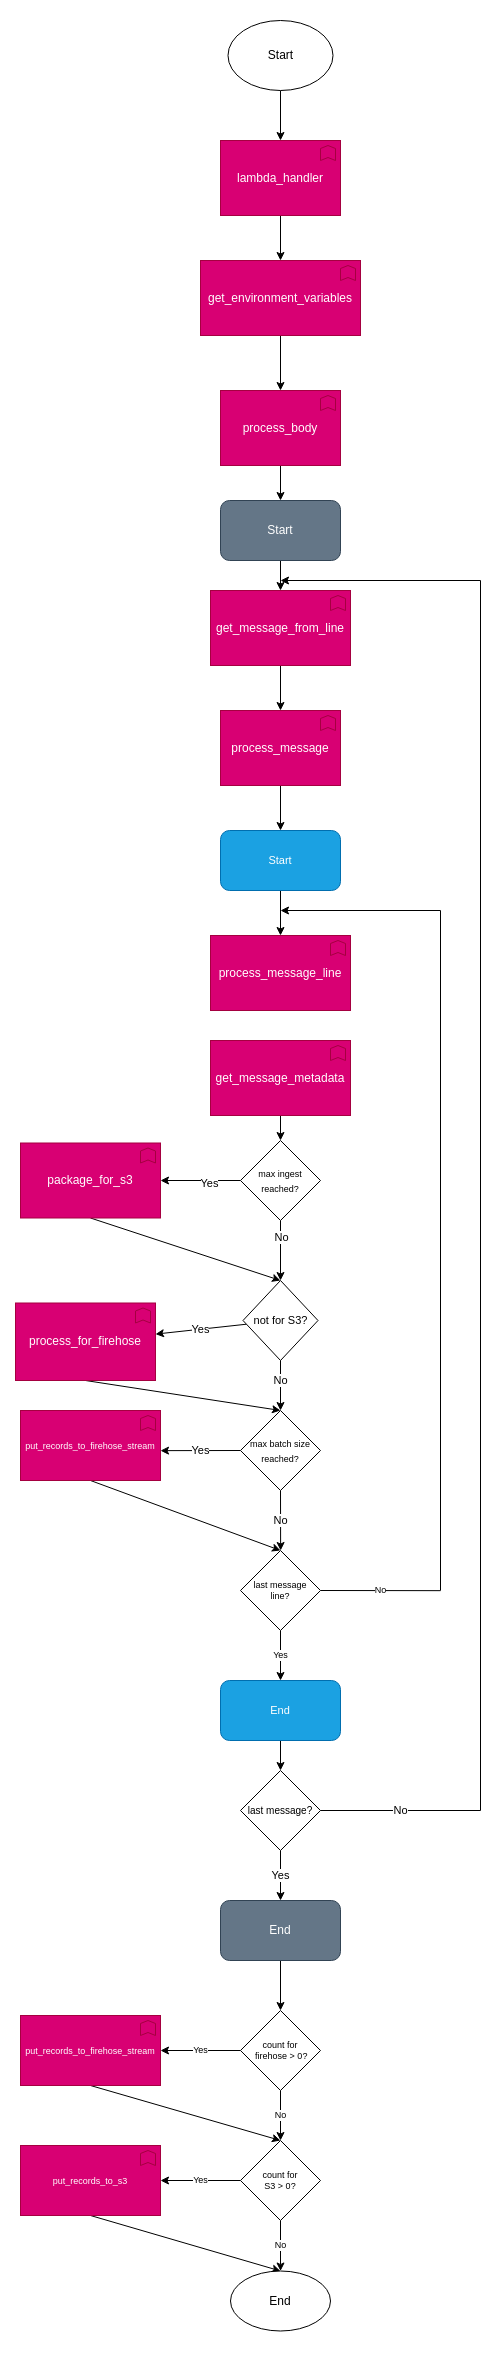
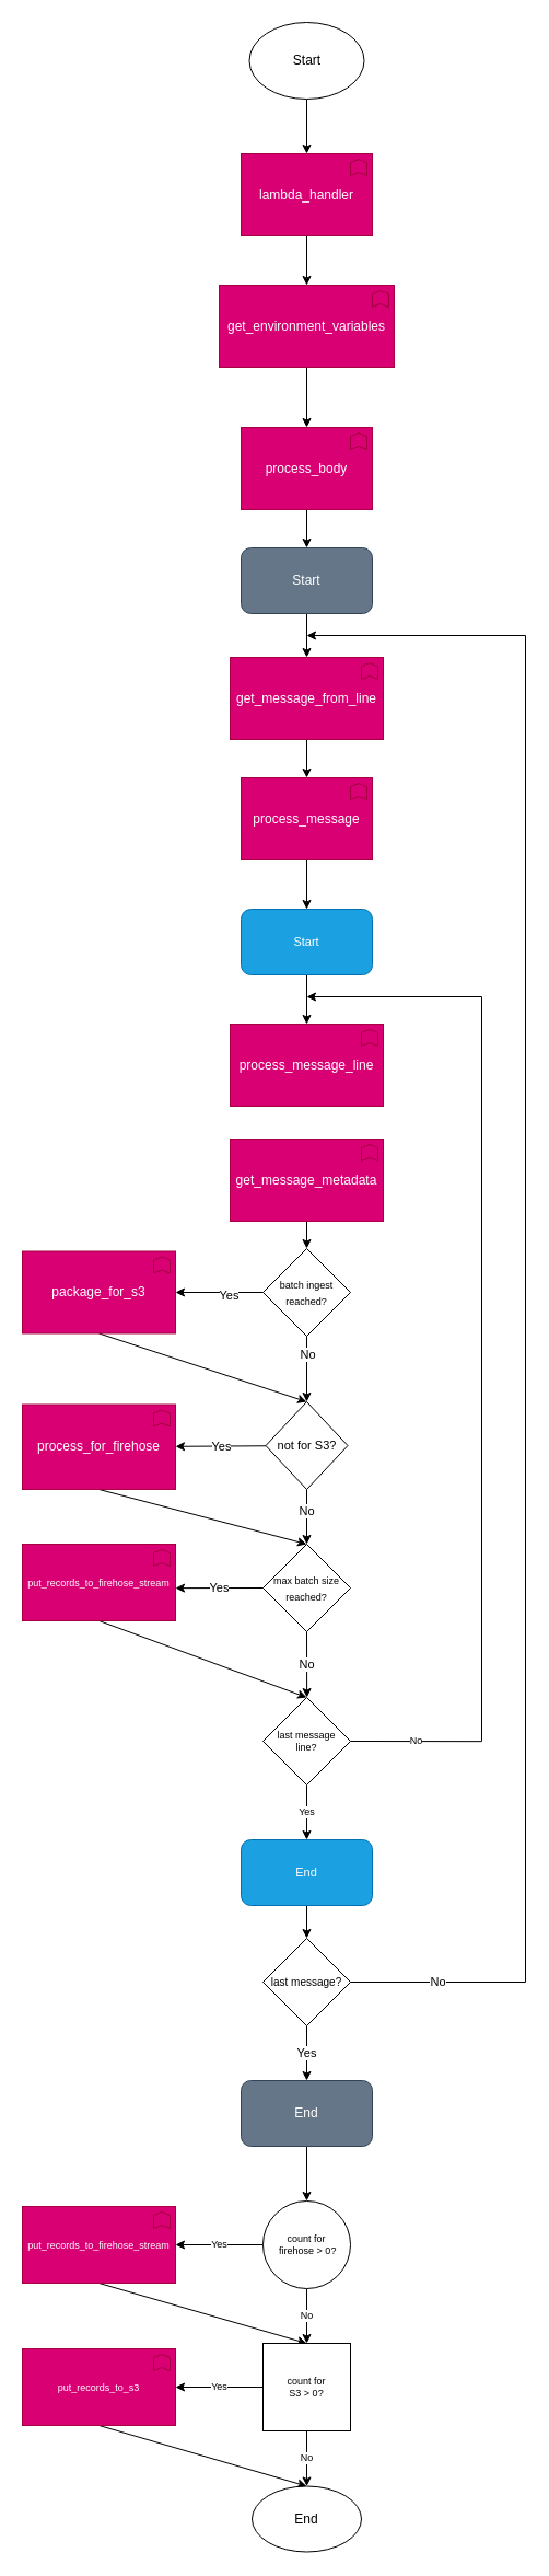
  <mxCell id="0" />
  <mxCell id="1" parent="0" />
  <mxCell id="2" value="" style="edgeStyle=none;html=1;fontColor=#FFFFFF;" parent="1" target="4" edge="1"><mxGeometry relative="1" as="geometry"><mxPoint x="280" y="90" as="sourcePoint" /></mxGeometry></mxCell>
  <mxCell id="3" value="" style="edgeStyle=none;html=1;fontColor=#FFFFFF;startArrow=none;startFill=0;" parent="1" source="4" target="8" edge="1"><mxGeometry relative="1" as="geometry" /></mxCell>
  <mxCell id="4" value="lambda_handler" style="html=1;outlineConnect=0;whiteSpace=wrap;fillColor=#d80073;shape=mxgraph.archimate.application;appType=function;strokeColor=#A50040;fontColor=#ffffff;" parent="1" vertex="1"><mxGeometry x="220" y="140" width="120" height="75" as="geometry" /></mxCell>
  <mxCell id="5" value="" style="edgeStyle=none;html=1;fontSize=11;fontColor=#FFFFFF;startArrow=none;startFill=0;endArrow=classic;endFill=1;" parent="1" source="6" target="32" edge="1"><mxGeometry relative="1" as="geometry" /></mxCell>
  <mxCell id="6" value="process_body" style="html=1;outlineConnect=0;whiteSpace=wrap;fillColor=#d80073;shape=mxgraph.archimate.application;appType=function;strokeColor=#A50040;fontColor=#ffffff;" parent="1" vertex="1"><mxGeometry x="220" y="390" width="120" height="75" as="geometry" /></mxCell>
  <mxCell id="7" value="" style="edgeStyle=none;html=1;fontColor=#FFFFFF;startArrow=none;startFill=0;" parent="1" source="8" target="6" edge="1"><mxGeometry relative="1" as="geometry" /></mxCell>
  <mxCell id="8" value="get_environment_variables" style="html=1;outlineConnect=0;whiteSpace=wrap;fillColor=#d80073;shape=mxgraph.archimate.application;appType=function;strokeColor=#A50040;fontColor=#ffffff;" parent="1" vertex="1"><mxGeometry x="200" y="260" width="160" height="75" as="geometry" /></mxCell>
  <mxCell id="9" value="" style="edgeStyle=none;html=1;fontSize=11;fontColor=#FFFFFF;startArrow=none;startFill=0;endArrow=classic;endFill=1;" parent="1" source="10" target="12" edge="1"><mxGeometry relative="1" as="geometry" /></mxCell>
- <mxCell id="10" value="get_message_from_line" style="html=1;outlineConnect=0;whiteSpace=wrap;fillColor=#d80073;shape=mxgraph.archimate.application;appType=function;strokeColor=#A50040;fontColor=#ffffff;" parent="1" vertex="1"><mxGeometry x="210" y="590" width="140" height="75" as="geometry" /></mxCell>
+ <mxCell id="10" value="get_message_from_line" style="html=1;outlineConnect=0;whiteSpace=wrap;fillColor=#d80073;shape=mxgraph.archimate.application;appType=function;strokeColor=#A50040;fontColor=#ffffff;" parent="1" vertex="1"><mxGeometry x="210" y="600" width="140" height="75" as="geometry" /></mxCell>
  <mxCell id="11" value="" style="edgeStyle=none;html=1;fontSize=11;fontColor=#FFFFFF;startArrow=none;startFill=0;endArrow=classic;endFill=1;" parent="1" source="12" target="34" edge="1"><mxGeometry relative="1" as="geometry" /></mxCell>
  <mxCell id="12" value="process_message" style="html=1;outlineConnect=0;whiteSpace=wrap;fillColor=#d80073;shape=mxgraph.archimate.application;appType=function;strokeColor=#A50040;fontColor=#ffffff;" parent="1" vertex="1"><mxGeometry x="220" y="710" width="120" height="75" as="geometry" /></mxCell>
  <mxCell id="13" value="process_message_line" style="html=1;outlineConnect=0;whiteSpace=wrap;fillColor=#d80073;shape=mxgraph.archimate.application;appType=function;strokeColor=#A50040;fontColor=#ffffff;" parent="1" vertex="1"><mxGeometry x="210" y="935" width="140" height="75" as="geometry" /></mxCell>
  <mxCell id="14" value="" style="edgeStyle=none;html=1;fontColor=#000000;startArrow=none;startFill=0;labelBackgroundColor=#000000;" parent="1" source="18" target="20" edge="1"><mxGeometry relative="1" as="geometry" /></mxCell>
  <mxCell id="15" value="Yes" style="edgeLabel;html=1;align=center;verticalAlign=middle;resizable=0;points=[];fontColor=#000000;" parent="14" vertex="1" connectable="0"><mxGeometry x="-0.254" y="2" relative="1" as="geometry"><mxPoint x="-2" as="offset" /></mxGeometry></mxCell>
  <mxCell id="16" value="" style="edgeStyle=none;html=1;fontSize=11;fontColor=#FFFFFF;startArrow=none;startFill=0;endArrow=classic;endFill=1;" parent="1" source="18" edge="1"><mxGeometry relative="1" as="geometry"><mxPoint x="280" y="1280" as="targetPoint" /></mxGeometry></mxCell>
  <mxCell id="17" value="No" style="edgeLabel;html=1;align=center;verticalAlign=middle;resizable=0;points=[];fontSize=11;fontColor=#000000;" parent="16" vertex="1" connectable="0"><mxGeometry x="-0.577" y="-2" relative="1" as="geometry"><mxPoint x="2" y="3" as="offset" /></mxGeometry></mxCell>
- <mxCell id="18" value="&lt;font style=&quot;font-size: 9px;&quot;&gt;max ingest reached?&lt;/font&gt;" style="rhombus;whiteSpace=wrap;html=1;fontColor=#000000;" parent="1" vertex="1"><mxGeometry x="240" y="1140" width="80" height="80" as="geometry" /></mxCell>
+ <mxCell id="18" value="&lt;font style=&quot;font-size: 9px;&quot;&gt;batch ingest reached?&lt;/font&gt;" style="rhombus;whiteSpace=wrap;html=1;fontColor=#000000;" parent="1" vertex="1"><mxGeometry x="240" y="1140" width="80" height="80" as="geometry" /></mxCell>
  <mxCell id="19" style="edgeStyle=none;html=1;exitX=0.5;exitY=1;exitDx=0;exitDy=0;exitPerimeter=0;fontSize=11;fontColor=#FFFFFF;startArrow=none;startFill=0;endArrow=classic;endFill=1;entryX=0.5;entryY=0;entryDx=0;entryDy=0;" parent="1" source="20" edge="1"><mxGeometry relative="1" as="geometry"><mxPoint x="280" y="1280" as="targetPoint" /></mxGeometry></mxCell>
  <mxCell id="20" value="package_for_s3" style="html=1;outlineConnect=0;whiteSpace=wrap;fillColor=#d80073;shape=mxgraph.archimate.application;appType=function;strokeColor=#A50040;fontColor=#ffffff;" parent="1" vertex="1"><mxGeometry x="20" y="1142.5" width="140" height="75" as="geometry" /></mxCell>
  <mxCell id="21" style="edgeStyle=none;html=1;exitX=0.5;exitY=1;exitDx=0;exitDy=0;exitPerimeter=0;entryX=0.5;entryY=0;entryDx=0;entryDy=0;fontSize=11;fontColor=#FFFFFF;startArrow=none;startFill=0;endArrow=classic;endFill=1;" parent="1" source="22" target="25" edge="1"><mxGeometry relative="1" as="geometry" /></mxCell>
- <mxCell id="22" value="process_for_firehose" style="html=1;outlineConnect=0;whiteSpace=wrap;fillColor=#d80073;shape=mxgraph.archimate.application;appType=function;strokeColor=#A50040;fontColor=#ffffff;" parent="1" vertex="1"><mxGeometry x="15" y="1302.5" width="140" height="77.5" as="geometry" /></mxCell>
+ <mxCell id="22" value="process_for_firehose" style="html=1;outlineConnect=0;whiteSpace=wrap;fillColor=#d80073;shape=mxgraph.archimate.application;appType=function;strokeColor=#A50040;fontColor=#ffffff;" parent="1" vertex="1"><mxGeometry x="20" y="1282.5" width="140" height="77.5" as="geometry" /></mxCell>
  <mxCell id="23" value="Yes" style="edgeStyle=none;html=1;exitX=0;exitY=0.5;exitDx=0;exitDy=0;fontSize=11;fontColor=default;startArrow=none;startFill=0;endArrow=classic;endFill=1;" parent="1" source="25" edge="1"><mxGeometry relative="1" as="geometry"><mxPoint x="160" y="1450.143" as="targetPoint" /></mxGeometry></mxCell>
  <mxCell id="24" value="No" style="edgeStyle=none;html=1;exitX=0.5;exitY=1;exitDx=0;exitDy=0;fontSize=11;fontColor=default;startArrow=none;startFill=0;endArrow=classic;endFill=1;" parent="1" source="25" edge="1"><mxGeometry relative="1" as="geometry"><mxPoint x="280.138" y="1550" as="targetPoint" /></mxGeometry></mxCell>
  <mxCell id="25" value="&lt;font style=&quot;font-size: 9px;&quot;&gt;max batch size reached?&lt;/font&gt;" style="rhombus;whiteSpace=wrap;html=1;fontColor=default;" parent="1" vertex="1"><mxGeometry x="240" y="1410" width="80" height="80" as="geometry" /></mxCell>
  <mxCell id="26" style="edgeStyle=none;html=1;exitX=0.5;exitY=1;exitDx=0;exitDy=0;exitPerimeter=0;fontSize=11;fontColor=#FFFFFF;startArrow=none;startFill=0;endArrow=classic;endFill=1;entryX=0.5;entryY=0;entryDx=0;entryDy=0;" parent="1" source="27" target="50" edge="1"><mxGeometry relative="1" as="geometry"><mxPoint x="210" y="1560" as="targetPoint" /></mxGeometry></mxCell>
  <mxCell id="27" value="&lt;font style=&quot;font-size: 9px;&quot;&gt;put_records_to_firehose_stream&lt;/font&gt;" style="html=1;outlineConnect=0;whiteSpace=wrap;fillColor=#d80073;shape=mxgraph.archimate.application;appType=function;strokeColor=#A50040;fontColor=#ffffff;" parent="1" vertex="1"><mxGeometry x="20" y="1410" width="140" height="70" as="geometry" /></mxCell>
  <mxCell id="28" value="Yes" style="edgeStyle=none;html=1;fontSize=9;fontColor=default;startArrow=none;startFill=0;endArrow=classic;endFill=1;" parent="1" source="30" target="44" edge="1"><mxGeometry relative="1" as="geometry" /></mxCell>
  <mxCell id="29" value="No" style="edgeStyle=none;html=1;fontSize=9;fontColor=default;startArrow=none;startFill=0;endArrow=classic;endFill=1;" parent="1" source="30" target="47" edge="1"><mxGeometry relative="1" as="geometry" /></mxCell>
- <mxCell id="30" value="&lt;font style=&quot;font-size: 9px;&quot;&gt;count for&lt;br&gt;&amp;nbsp;firehose &amp;gt; 0?&lt;/font&gt;" style="rhombus;whiteSpace=wrap;html=1;fontSize=9;fontColor=default;" parent="1" vertex="1"><mxGeometry x="240" y="2010" width="80" height="80" as="geometry" /></mxCell>
+ <mxCell id="30" value="&lt;font style=&quot;font-size: 9px;&quot;&gt;count for&lt;br&gt;&amp;nbsp;firehose &amp;gt; 0?&lt;/font&gt;" style="ellipse;whiteSpace=wrap;html=1;fontSize=9;fontColor=default;" parent="1" vertex="1"><mxGeometry x="240" y="2010" width="80" height="80" as="geometry" /></mxCell>
  <mxCell id="31" value="" style="edgeStyle=none;html=1;fontSize=12;fontColor=#FFFFFF;startArrow=none;startFill=0;endArrow=classic;endFill=1;" parent="1" source="32" target="10" edge="1"><mxGeometry relative="1" as="geometry" /></mxCell>
  <mxCell id="32" value="&lt;font style=&quot;font-size: 12px;&quot;&gt;Start&lt;/font&gt;" style="rounded=1;whiteSpace=wrap;html=1;fontSize=9;fontColor=#ffffff;fillColor=#647687;strokeColor=#314354;" parent="1" vertex="1"><mxGeometry x="220" y="500" width="120" height="60" as="geometry" /></mxCell>
  <mxCell id="33" value="" style="edgeStyle=none;html=1;fontSize=11;fontColor=#FFFFFF;startArrow=none;startFill=0;endArrow=classic;endFill=1;" parent="1" source="34" target="13" edge="1"><mxGeometry relative="1" as="geometry" /></mxCell>
  <mxCell id="34" value="Start" style="rounded=1;whiteSpace=wrap;html=1;fontSize=11;fontColor=#ffffff;fillColor=#1ba1e2;strokeColor=#006EAF;" parent="1" vertex="1"><mxGeometry x="220" y="830" width="120" height="60" as="geometry" /></mxCell>
  <mxCell id="35" value="" style="edgeStyle=none;html=1;fontSize=11;fontColor=#FFFFFF;startArrow=none;startFill=0;endArrow=classic;endFill=1;" parent="1" source="36" target="18" edge="1"><mxGeometry relative="1" as="geometry" /></mxCell>
  <mxCell id="36" value="get_message_metadata" style="html=1;outlineConnect=0;whiteSpace=wrap;fillColor=#d80073;shape=mxgraph.archimate.application;appType=function;strokeColor=#A50040;fontColor=#ffffff;" parent="1" vertex="1"><mxGeometry x="210" y="1040" width="140" height="75" as="geometry" /></mxCell>
  <mxCell id="37" value="Yes" style="edgeStyle=none;html=1;fontSize=11;fontColor=default;startArrow=none;startFill=0;endArrow=classic;endFill=1;" parent="1" source="38" target="22" edge="1"><mxGeometry relative="1" as="geometry" /></mxCell>
  <mxCell id="38" value="not for S3?" style="rhombus;whiteSpace=wrap;html=1;fontSize=11;fontColor=default;" parent="1" vertex="1"><mxGeometry x="242.5" y="1280" width="75" height="80" as="geometry" /></mxCell>
  <mxCell id="39" value="" style="endArrow=classic;html=1;fontSize=11;fontColor=#FFFFFF;" parent="1" edge="1"><mxGeometry width="50" height="50" relative="1" as="geometry"><mxPoint x="280" y="1360" as="sourcePoint" /><mxPoint x="280" y="1410" as="targetPoint" /></mxGeometry></mxCell>
  <mxCell id="40" value="No" style="edgeLabel;html=1;align=center;verticalAlign=middle;resizable=0;points=[];fontSize=11;fontColor=default;" parent="39" vertex="1" connectable="0"><mxGeometry x="-0.24" y="-1" relative="1" as="geometry"><mxPoint as="offset" /></mxGeometry></mxCell>
  <mxCell id="41" value="" style="edgeStyle=none;html=1;" parent="1" source="42" target="60" edge="1"><mxGeometry relative="1" as="geometry" /></mxCell>
  <mxCell id="42" value="End" style="rounded=1;whiteSpace=wrap;html=1;fontSize=11;fontColor=#ffffff;fillColor=#1ba1e2;strokeColor=#006EAF;" parent="1" vertex="1"><mxGeometry x="220" y="1680" width="120" height="60" as="geometry" /></mxCell>
  <mxCell id="43" style="edgeStyle=none;html=1;exitX=0.5;exitY=1;exitDx=0;exitDy=0;exitPerimeter=0;entryX=0.5;entryY=0;entryDx=0;entryDy=0;fontSize=9;fontColor=#FFFFFF;startArrow=none;startFill=0;endArrow=classic;endFill=1;" parent="1" source="44" target="47" edge="1"><mxGeometry relative="1" as="geometry" /></mxCell>
  <mxCell id="44" value="&lt;font style=&quot;font-size: 9px;&quot;&gt;put_records_to_firehose_stream&lt;/font&gt;" style="html=1;outlineConnect=0;whiteSpace=wrap;fillColor=#d80073;shape=mxgraph.archimate.application;appType=function;strokeColor=#A50040;fontColor=#ffffff;" parent="1" vertex="1"><mxGeometry x="20" y="2015" width="140" height="70" as="geometry" /></mxCell>
  <mxCell id="45" value="Yes" style="edgeStyle=none;html=1;fontSize=9;fontColor=default;startArrow=none;startFill=0;endArrow=classic;endFill=1;" parent="1" source="47" target="54" edge="1"><mxGeometry relative="1" as="geometry" /></mxCell>
  <mxCell id="46" value="No" style="edgeStyle=none;html=1;fontSize=9;fontColor=default;startArrow=none;startFill=0;endArrow=classic;endFill=1;" parent="1" source="47" target="55" edge="1"><mxGeometry relative="1" as="geometry" /></mxCell>
- <mxCell id="47" value="count for &lt;br&gt;S3 &amp;gt; 0?" style="rhombus;whiteSpace=wrap;html=1;fontSize=9;fontColor=default;" parent="1" vertex="1"><mxGeometry x="240" y="2140" width="80" height="80" as="geometry" /></mxCell>
+ <mxCell id="47" value="count for &lt;br&gt;S3 &amp;gt; 0?" style="whiteSpace=wrap;html=1;fontSize=9;fontColor=default;rounded=0;" parent="1" vertex="1"><mxGeometry x="240" y="2140" width="80" height="80" as="geometry" /></mxCell>
  <mxCell id="48" value="Yes" style="edgeStyle=none;html=1;fontSize=9;fontColor=default;startArrow=none;startFill=0;endArrow=classic;endFill=1;" parent="1" source="50" target="42" edge="1"><mxGeometry relative="1" as="geometry" /></mxCell>
  <mxCell id="49" value="No" style="edgeStyle=none;html=1;exitX=1;exitY=0.5;exitDx=0;exitDy=0;fontSize=9;fontColor=default;startArrow=none;startFill=0;endArrow=none;endFill=0;" parent="1" source="50" edge="1"><mxGeometry relative="1" as="geometry"><mxPoint x="440" y="1590.167" as="targetPoint" /></mxGeometry></mxCell>
  <mxCell id="50" value="last message &lt;br&gt;line?" style="rhombus;whiteSpace=wrap;html=1;fontSize=9;fontColor=default;" parent="1" vertex="1"><mxGeometry x="240" y="1550" width="80" height="80" as="geometry" /></mxCell>
  <mxCell id="51" value="" style="endArrow=none;html=1;fontSize=9;fontColor=#FFFFFF;" parent="1" edge="1"><mxGeometry width="50" height="50" relative="1" as="geometry"><mxPoint x="440" y="1590" as="sourcePoint" /><mxPoint x="440" y="910" as="targetPoint" /></mxGeometry></mxCell>
  <mxCell id="52" value="" style="endArrow=classic;html=1;fontSize=9;fontColor=#FFFFFF;" parent="1" edge="1"><mxGeometry width="50" height="50" relative="1" as="geometry"><mxPoint x="440" y="910" as="sourcePoint" /><mxPoint x="280" y="910" as="targetPoint" /></mxGeometry></mxCell>
  <mxCell id="53" style="edgeStyle=none;html=1;exitX=0.5;exitY=1;exitDx=0;exitDy=0;exitPerimeter=0;entryX=0.5;entryY=0;entryDx=0;entryDy=0;fontSize=9;fontColor=#FFFFFF;startArrow=none;startFill=0;endArrow=classic;endFill=1;" parent="1" source="54" target="55" edge="1"><mxGeometry relative="1" as="geometry" /></mxCell>
  <mxCell id="54" value="&lt;font style=&quot;font-size: 9px;&quot;&gt;put_records_to_s3&lt;/font&gt;" style="html=1;outlineConnect=0;whiteSpace=wrap;fillColor=#d80073;shape=mxgraph.archimate.application;appType=function;strokeColor=#A50040;fontColor=#ffffff;" parent="1" vertex="1"><mxGeometry x="20" y="2145" width="140" height="70" as="geometry" /></mxCell>
  <mxCell id="55" value="&lt;font style=&quot;font-size: 12px;&quot;&gt;End&lt;/font&gt;" style="ellipse;whiteSpace=wrap;html=1;fontSize=9;fontColor=default;" parent="1" vertex="1"><mxGeometry x="230" y="2270.5" width="100" height="60" as="geometry" /></mxCell>
  <mxCell id="56" value="&lt;font style=&quot;font-size: 12px;&quot;&gt;Start&lt;/font&gt;" style="ellipse;whiteSpace=wrap;html=1;fontSize=9;fontColor=#000000;" parent="1" vertex="1"><mxGeometry x="227.5" y="20" width="105" height="70" as="geometry" /></mxCell>
  <mxCell id="57" value="" style="edgeStyle=none;html=1;" parent="1" source="58" target="30" edge="1"><mxGeometry relative="1" as="geometry" /></mxCell>
  <mxCell id="58" value="&lt;font style=&quot;font-size: 12px;&quot;&gt;End&lt;/font&gt;" style="rounded=1;whiteSpace=wrap;html=1;fontSize=9;fontColor=#ffffff;fillColor=#647687;strokeColor=#314354;" parent="1" vertex="1"><mxGeometry x="220" y="1900" width="120" height="60" as="geometry" /></mxCell>
  <mxCell id="59" value="Yes" style="edgeStyle=none;html=1;" parent="1" source="60" target="58" edge="1"><mxGeometry relative="1" as="geometry" /></mxCell>
  <mxCell id="60" value="&lt;font style=&quot;font-size: 10px;&quot;&gt;last message?&lt;/font&gt;" style="rhombus;whiteSpace=wrap;html=1;" parent="1" vertex="1"><mxGeometry x="240" y="1770" width="80" height="80" as="geometry" /></mxCell>
  <mxCell id="61" value="No" style="endArrow=none;html=1;" parent="1" edge="1"><mxGeometry width="50" height="50" relative="1" as="geometry"><mxPoint x="320" y="1810" as="sourcePoint" /><mxPoint x="480" y="1810" as="targetPoint" /></mxGeometry></mxCell>
  <mxCell id="62" value="" style="endArrow=none;html=1;" parent="1" edge="1"><mxGeometry width="50" height="50" relative="1" as="geometry"><mxPoint x="480" y="1810" as="sourcePoint" /><mxPoint x="480" y="580" as="targetPoint" /></mxGeometry></mxCell>
  <mxCell id="63" value="" style="endArrow=classic;html=1;" parent="1" edge="1"><mxGeometry width="50" height="50" relative="1" as="geometry"><mxPoint x="480" y="580" as="sourcePoint" /><mxPoint x="280" y="580" as="targetPoint" /></mxGeometry></mxCell>
